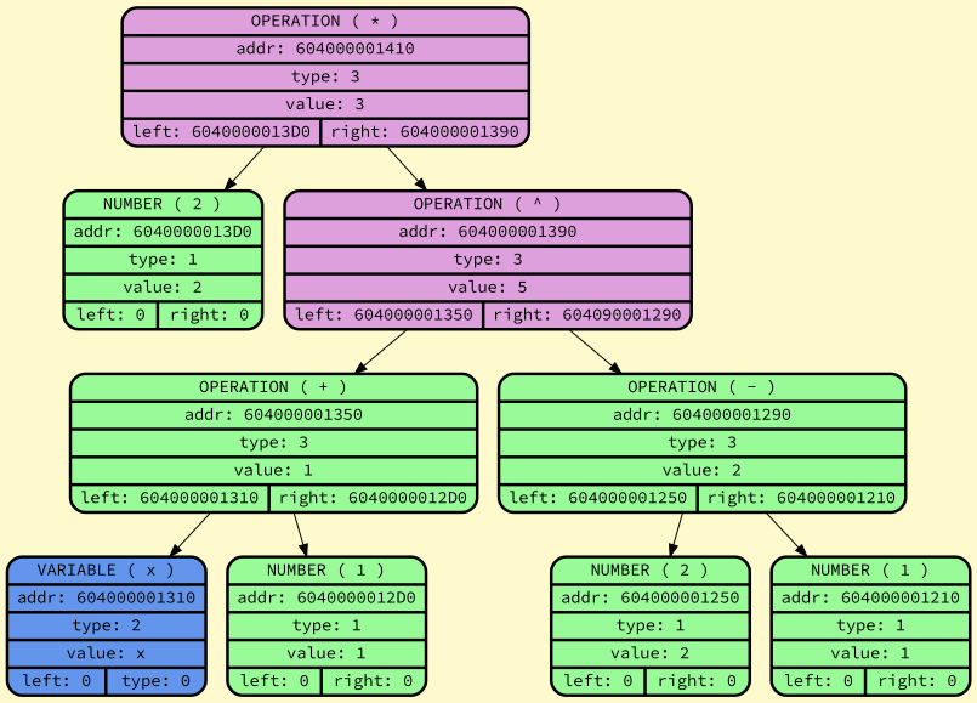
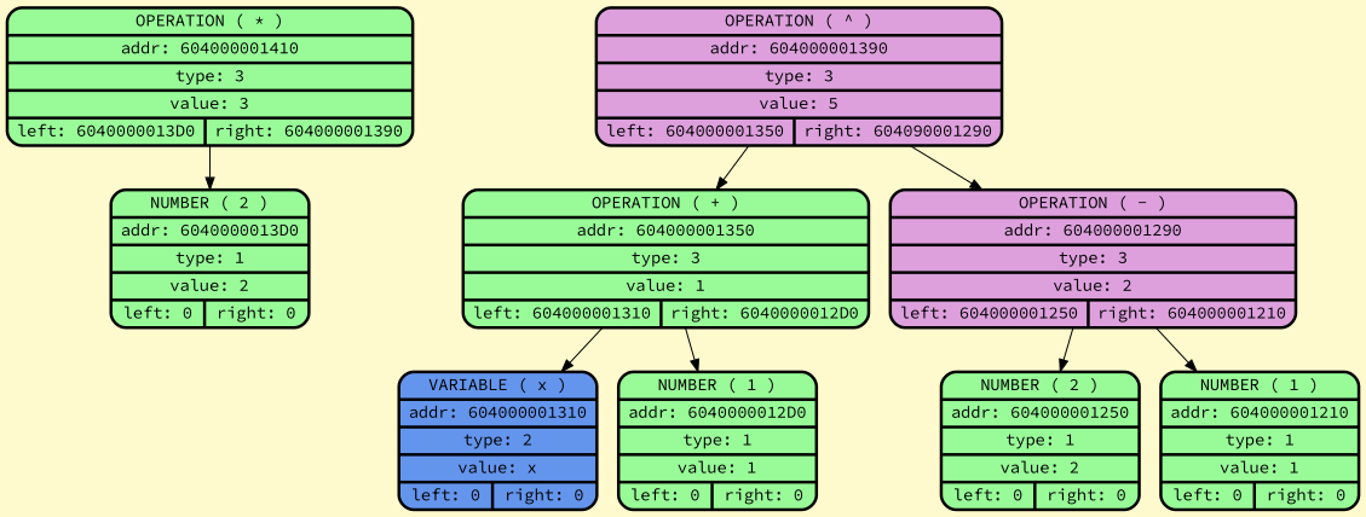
  digraph {
    bgcolor=lemonchiffon
    fontname="Source Code Pro"
    node [color="#000000" fillcolor=palegreen fontcolor="#000000" fontname="Source Code Pro" penwidth=2.5 shape=Mrecord style=filled]
    edge [fontname="Source Code Pro"]
-   n1 [fillcolor=plum label=" {OPERATION ( * ) | addr: 604000001410 | type: 3 | value: 3 | {left: 6040000013D0 | right: 604000001390}} "]
+   n1 [label=" {OPERATION ( * ) | addr: 604000001410 | type: 3 | value: 3 | {left: 6040000013D0 | right: 604000001390}} "]
    n2 [label="  {NUMBER ( 2 )| addr: 6040000013D0 | type: 1| value: 2 | {left: 0 | right: 0}} "]
    n3 [fillcolor=plum label=" {OPERATION ( ^ ) | addr: 604000001390 | type: 3 | value: 5 | {left: 604000001350 | right: 604090001290}} "]
    n4 [label=" {OPERATION ( + ) | addr: 604000001350 | type: 3 | value: 1 | {left: 604000001310 | right: 6040000012D0}} "]
-   n5 [label=" {OPERATION ( - ) | addr: 604000001290 | type: 3 | value: 2 | {left: 604000001250 | right: 604000001210}} "]
-   n6 [fillcolor=cornflowerblue label="  {VARIABLE ( x )| addr: 604000001310 | type: 2| value: x | {left: 0 | type: 0}} "]
+   n5 [fillcolor=plum label=" {OPERATION ( - ) | addr: 604000001290 | type: 3 | value: 2 | {left: 604000001250 | right: 604000001210}} "]
+   n6 [fillcolor=cornflowerblue label="  {VARIABLE ( x )| addr: 604000001310 | type: 2| value: x | {left: 0 | right: 0}} "]
    n7 [label="  {NUMBER ( 1 )| addr: 6040000012D0 | type: 1| value: 1 | {left: 0 | right: 0}} "]
    n8 [label="  {NUMBER ( 2 )| addr: 604000001250 | type: 1| value: 2 | {left: 0 | right: 0}} "]
    n9 [label="  {NUMBER ( 1 )| addr: 604000001210 | type: 1| value: 1 | {left: 0 | right: 0}} "]
    n1 -> n2
-   n1 -> n3
    n3 -> n4
    n3 -> n5
    n4 -> n6
    n4 -> n7
    n5 -> n8
    n5 -> n9
  }
